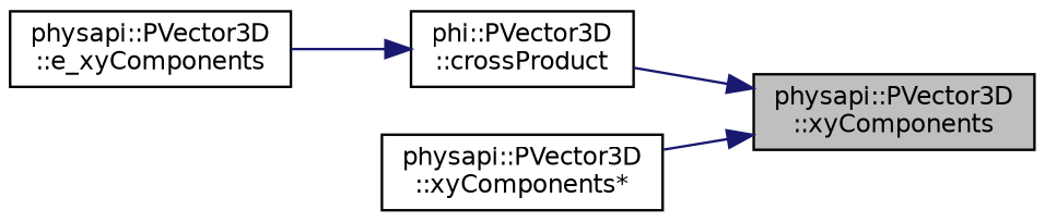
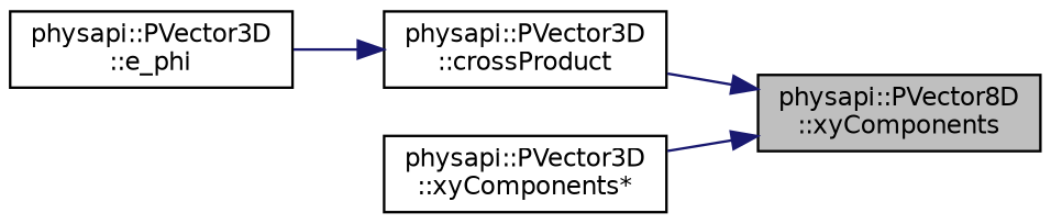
  digraph {
    rankdir=RL
    node [color=black fillcolor=white fontname=Helvetica fontsize=10 shape=record style=filled]
    edge [color=midnightblue dir=back fontname=Helvetica fontsize=10 labelfontname=Helvetica labelfontsize=10 style=solid]
-   n1 [fillcolor=grey75 fontcolor=black height=0.2 label="physapi::PVector3D\l::xyComponents" width=0.4]
-   n2 [height=0.2 label="phi::PVector3D\l::crossProduct" width=0.4]
+   n1 [fillcolor=grey75 fontcolor=black height=0.2 label="physapi::PVector8D\l::xyComponents" width=0.4]
+   n2 [height=0.2 label="physapi::PVector3D\l::crossProduct" width=0.4]
    n3 [height=0.2 label="physapi::PVector3D\l::xyComponents*" width=0.4]
-   n4 [height=0.2 label="physapi::PVector3D\l::e_xyComponents" width=0.4]
+   n4 [height=0.2 label="physapi::PVector3D\l::e_phi" width=0.4]
    n1 -> n2
    n1 -> n3
    n2 -> n4
  }
